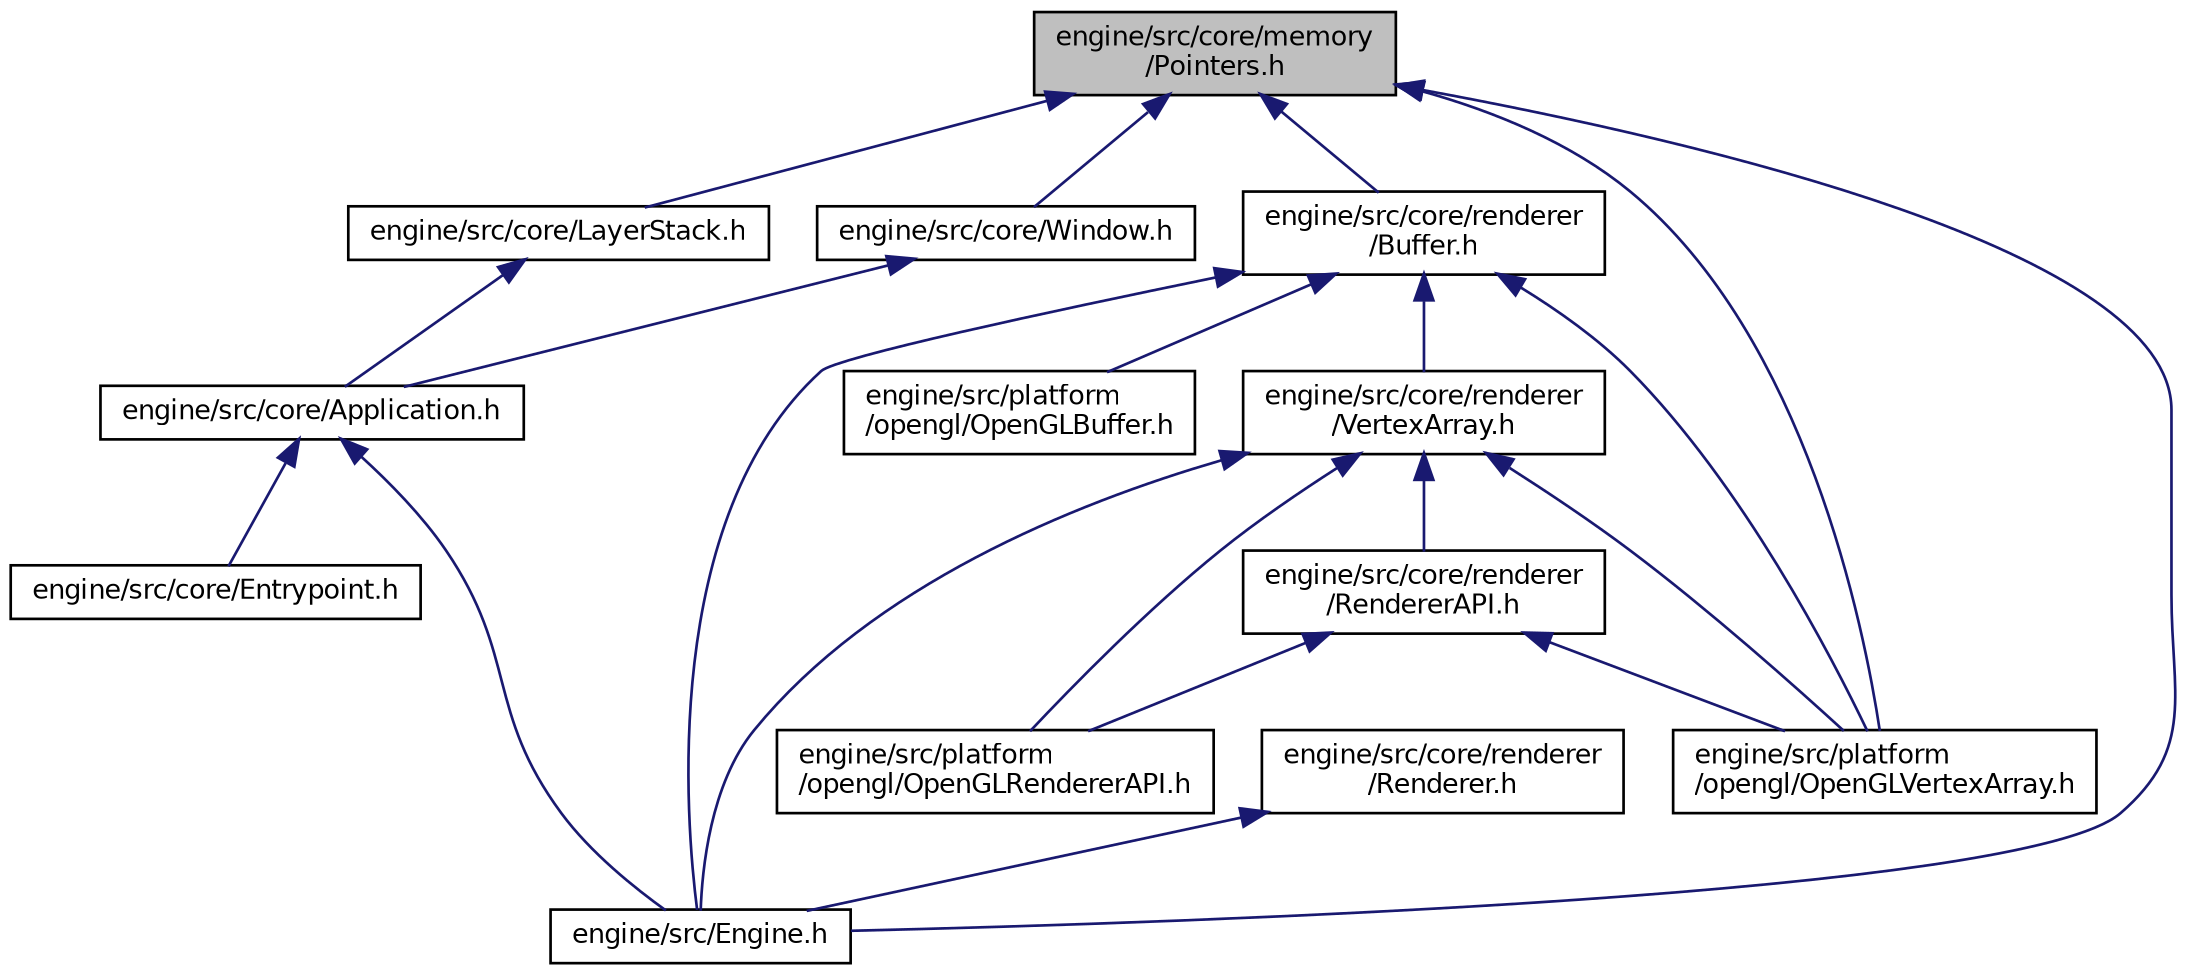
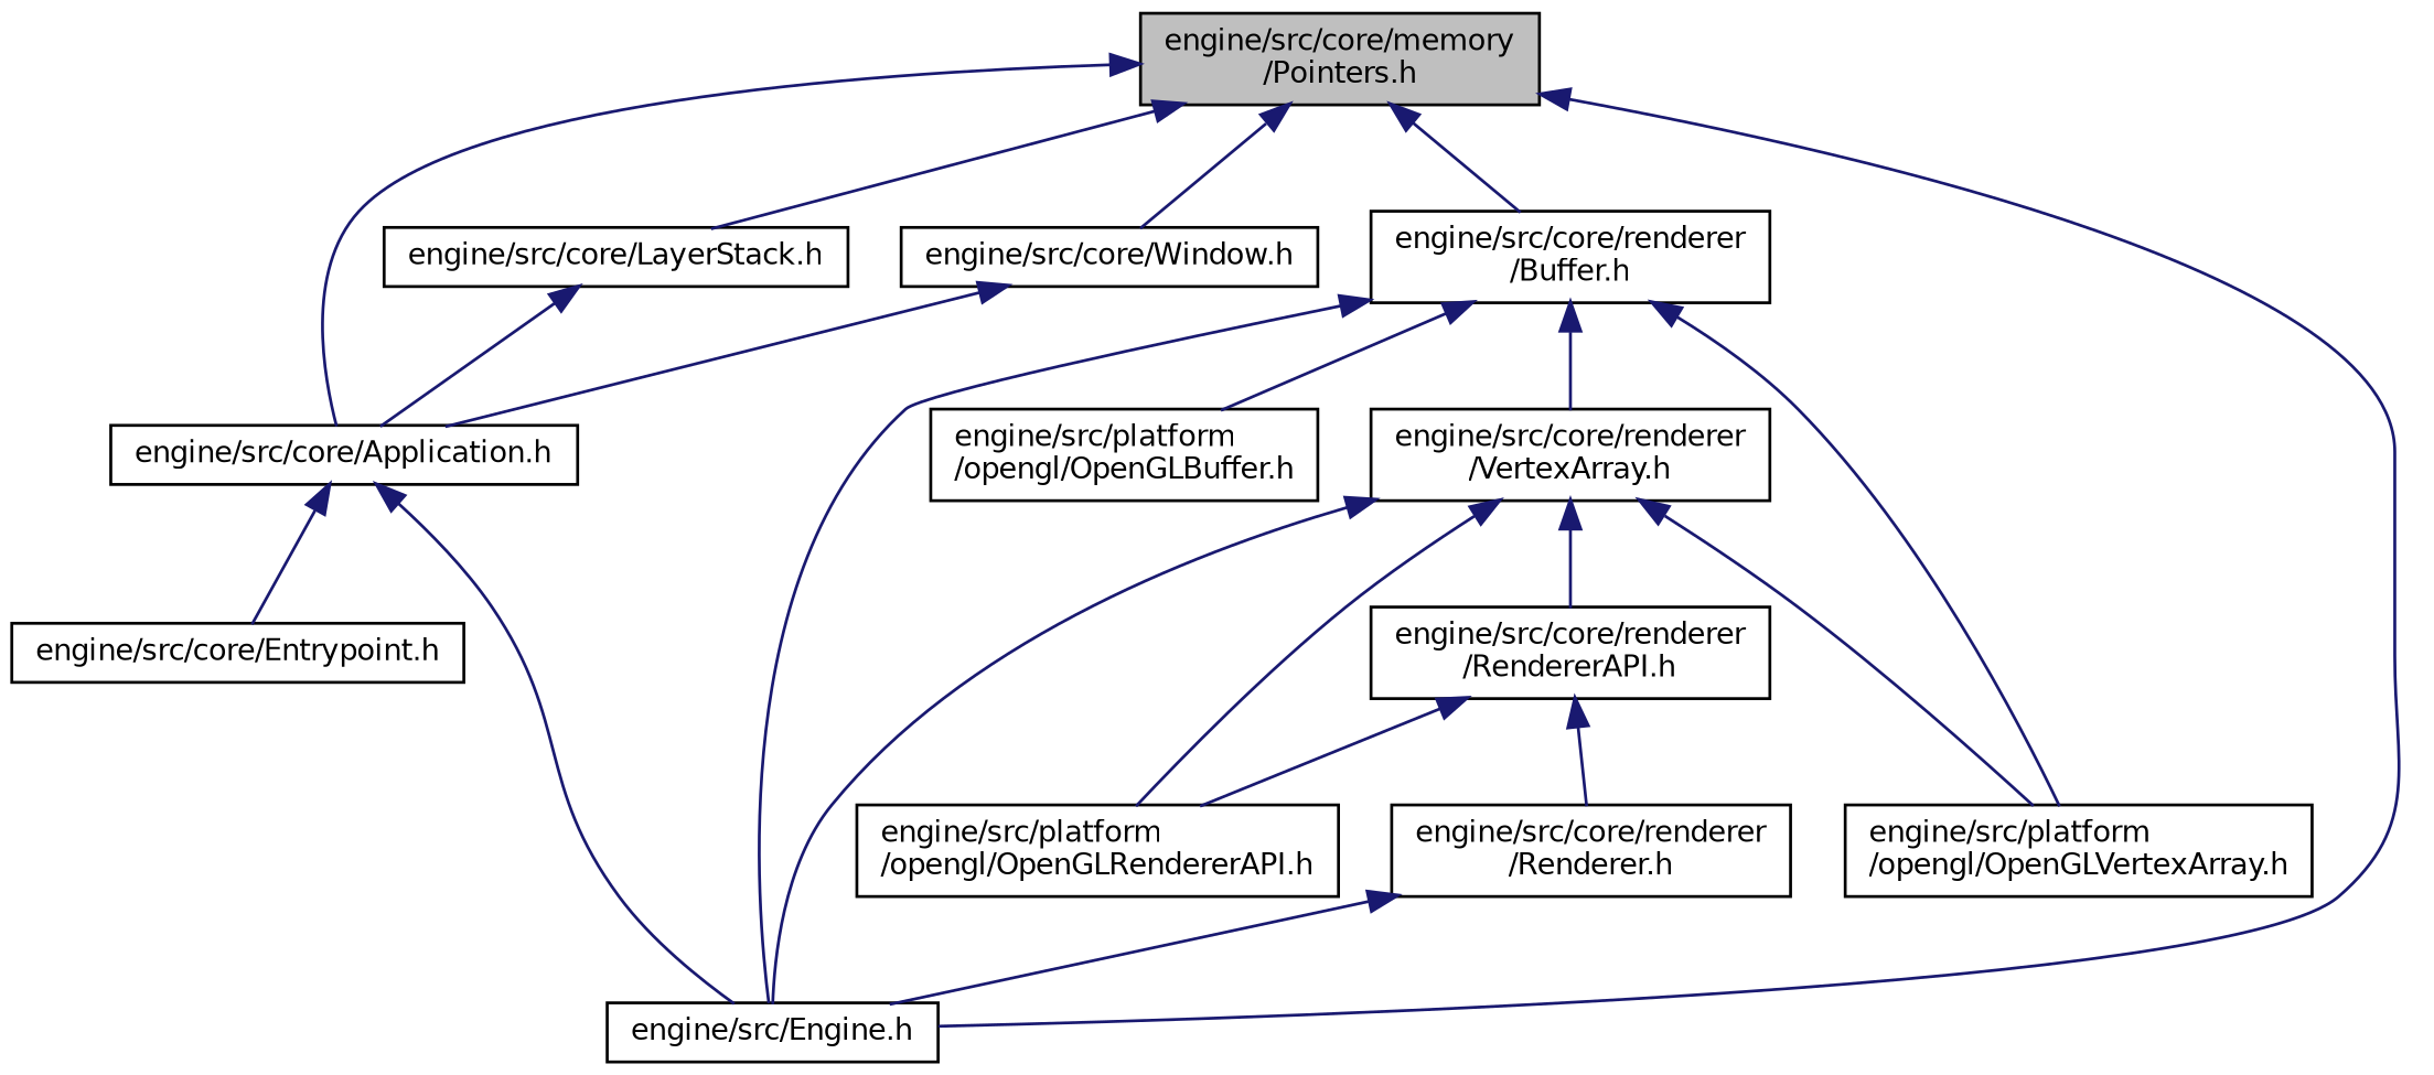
  digraph {
    node [color=black fillcolor=white fontname=Helvetica fontsize=10 shape=record style=filled]
    edge [color=midnightblue dir=back fontname=Helvetica fontsize=10 labelfontname=Helvetica labelfontsize=10 style=solid]
    n1 [fillcolor=grey75 fontcolor=black height=0.2 label="engine/src/core/memory\l/Pointers.h" width=0.4]
    n2 [height=0.2 label="engine/src/core/Application.h" width=0.4]
    n3 [height=0.2 label="engine/src/Engine.h" width=0.4]
    n4 [height=0.2 label="engine/src/core/LayerStack.h" width=0.4]
    n5 [height=0.2 label="engine/src/core/renderer\l/Buffer.h" width=0.4]
    n6 [height=0.2 label="engine/src/core/Window.h" width=0.4]
    n7 [height=0.2 label="engine/src/core/Entrypoint.h" width=0.4]
    n8 [height=0.2 label="engine/src/core/renderer\l/VertexArray.h" width=0.4]
    n9 [height=0.2 label="engine/src/platform\l/opengl/OpenGLVertexArray.h" width=0.4]
    n10 [height=0.2 label="engine/src/platform\l/opengl/OpenGLBuffer.h" width=0.4]
    n11 [height=0.2 label="engine/src/core/renderer\l/RendererAPI.h" width=0.4]
    n12 [height=0.2 label="engine/src/platform\l/opengl/OpenGLRendererAPI.h" width=0.4]
    n13 [height=0.2 label="engine/src/core/renderer\l/Renderer.h" width=0.4]
-   n1 -> n9
+   n1 -> n2
    n1 -> n3
    n1 -> n4
    n1 -> n5
    n1 -> n6
    n2 -> n3
    n2 -> n7
    n4 -> n2
    n5 -> n3
    n5 -> n8
    n5 -> n9
    n5 -> n10
    n6 -> n2
    n8 -> n3
    n8 -> n9
    n8 -> n11
    n8 -> n12
    n11 -> n12
-   n11 -> n9
+   n11 -> n13
    n13 -> n3
  }
